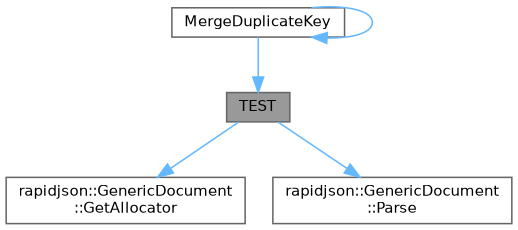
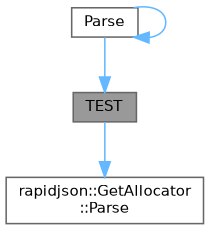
  digraph {
    rankdir=TB
    node [color=grey40 fillcolor=white fontname=Helvetica fontsize=10 shape=box style=filled]
    edge [color=steelblue1 fontname=Helvetica fontsize=10 labelfontname=Helvetica labelfontsize=10 style=solid]
    n1 [color=gray40 fillcolor=grey60 fontcolor=black height=0.2 label=TEST width=0.4]
-   n2 [height=0.2 label="rapidjson::GenericDocument\l::GetAllocator" width=0.4]
-   n3 [height=0.2 label="rapidjson::GenericDocument\l::Parse" width=0.4]
-   n4 [height=0.2 label=MergeDuplicateKey width=0.4]
-   n1 -> n2
+   n3 [height=0.2 label="rapidjson::GetAllocator\l::Parse" width=0.4]
+   n4 [height=0.2 label=Parse width=0.4]
    n1 -> n3
    n4 -> n1
    n4 -> n4
  }
